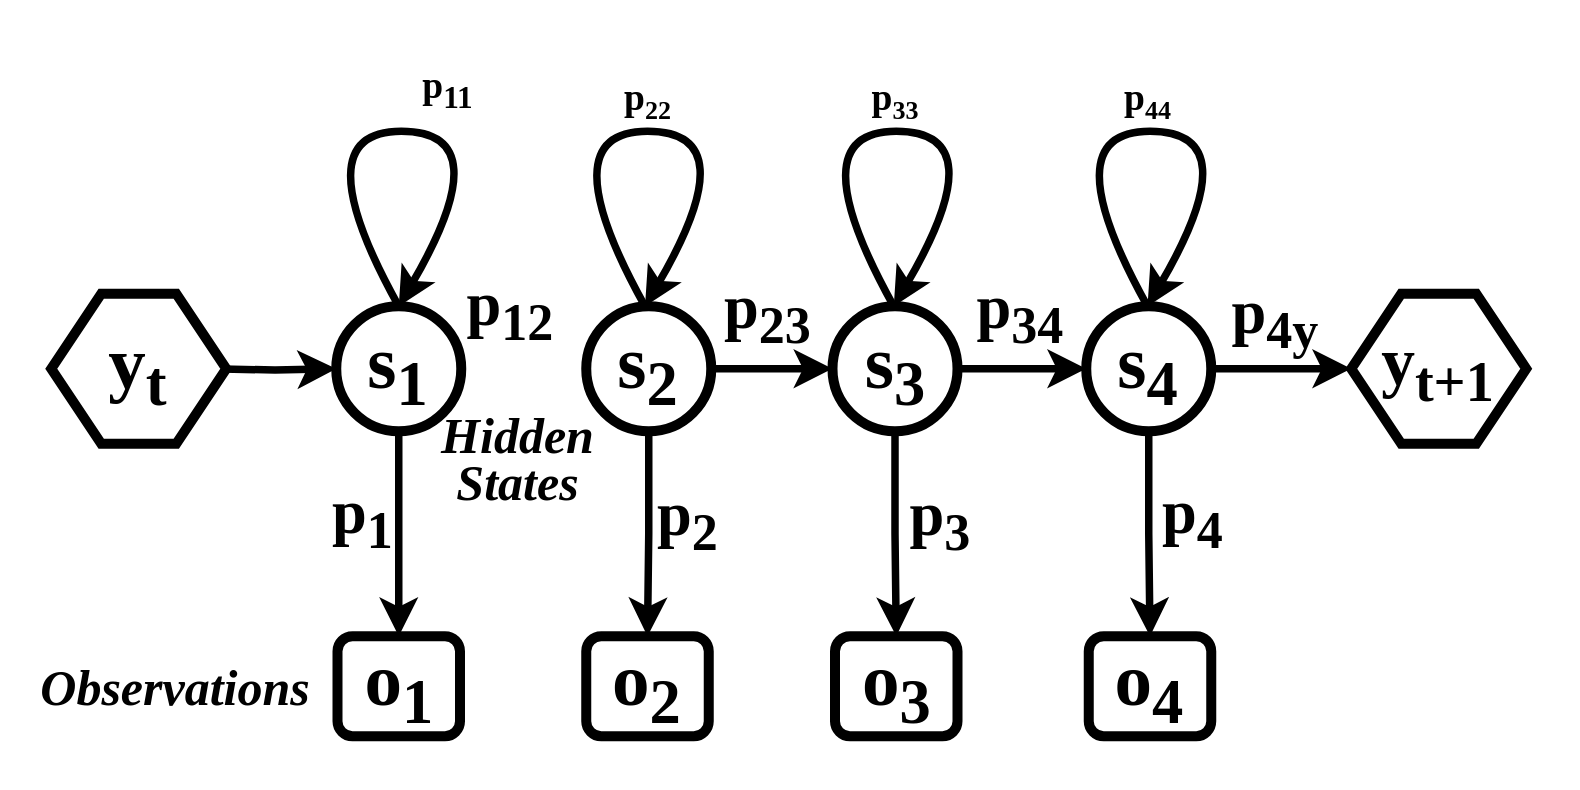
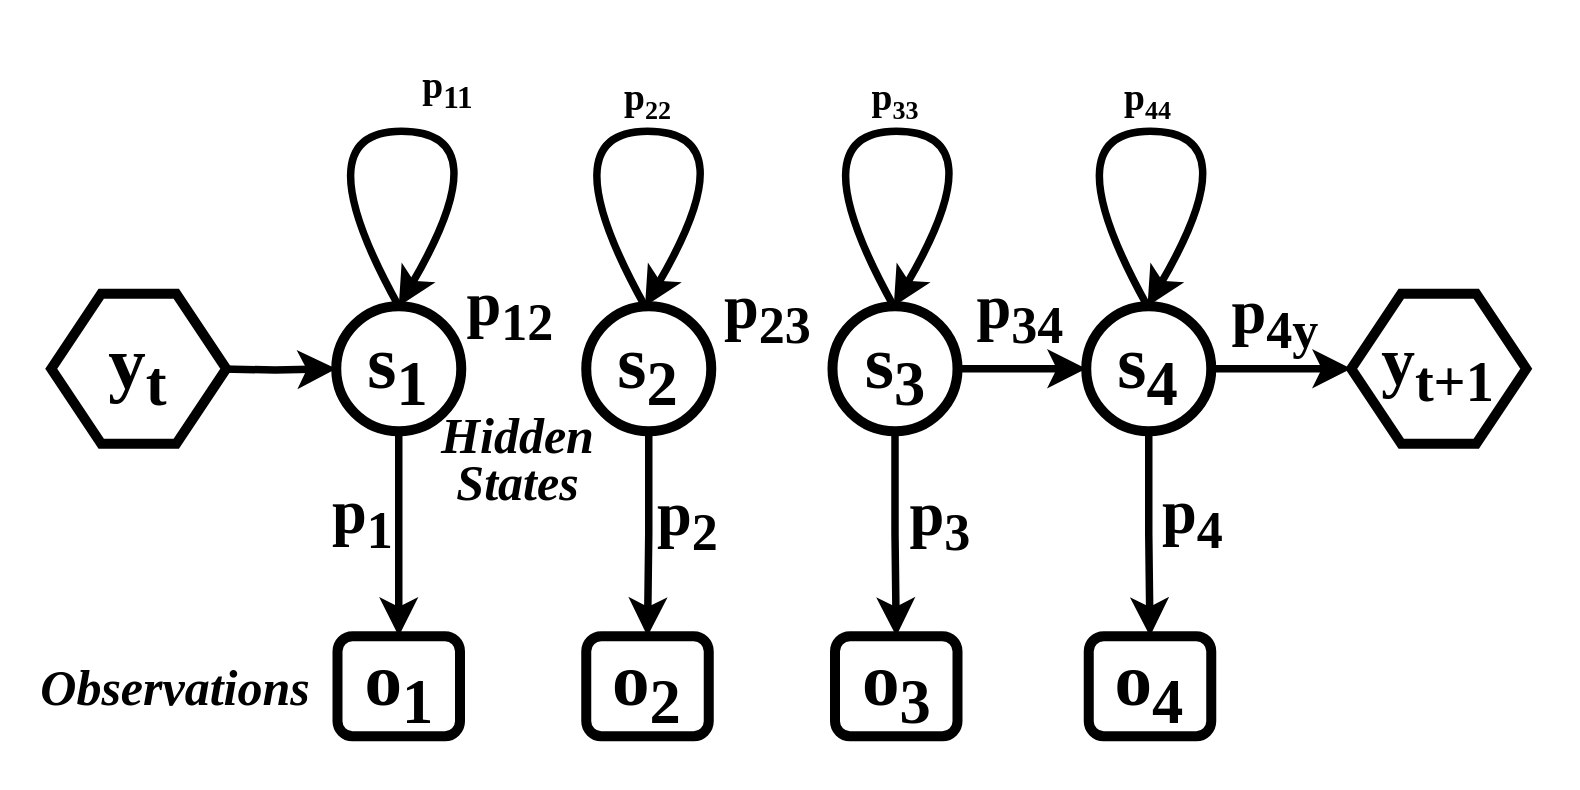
  <mxCell id="0" />
  <mxCell id="1" parent="0" />
  <mxCell id="2" style="edgeStyle=orthogonalEdgeStyle;rounded=0;orthogonalLoop=1;jettySize=auto;html=1;entryX=0;entryY=0.5;entryDx=0;entryDy=0;strokeWidth=3;" parent="1" target="4" edge="1"><mxGeometry relative="1" as="geometry"><mxPoint x="84" y="147" as="sourcePoint" /></mxGeometry></mxCell>
  <mxCell id="3" value="" style="edgeStyle=orthogonalEdgeStyle;rounded=0;orthogonalLoop=1;jettySize=auto;html=1;strokeWidth=3;" parent="1" source="4" target="14" edge="1"><mxGeometry relative="1" as="geometry" /></mxCell>
  <mxCell id="4" value="&lt;font style=&quot;font-size: 30px;&quot; face=&quot;Times New Roman&quot;&gt;&lt;b style=&quot;&quot;&gt;s&lt;sub style=&quot;&quot;&gt;1&lt;/sub&gt;&lt;/b&gt;&lt;/font&gt;" style="ellipse;whiteSpace=wrap;html=1;aspect=fixed;strokeWidth=4;" parent="1" vertex="1"><mxGeometry x="134" y="122" width="50" height="50" as="geometry" /></mxCell>
- <mxCell id="5" value="" style="edgeStyle=orthogonalEdgeStyle;rounded=0;orthogonalLoop=1;jettySize=auto;html=1;strokeWidth=3;" parent="1" source="7" target="10" edge="1"><mxGeometry relative="1" as="geometry" /></mxCell>
  <mxCell id="6" value="" style="edgeStyle=orthogonalEdgeStyle;rounded=0;orthogonalLoop=1;jettySize=auto;html=1;strokeWidth=3;" parent="1" source="7" target="15" edge="1"><mxGeometry relative="1" as="geometry" /></mxCell>
  <mxCell id="7" value="&lt;font style=&quot;font-size: 30px;&quot;&gt;&lt;b style=&quot;border-color: var(--border-color); font-family: &amp;quot;Times New Roman&amp;quot;;&quot;&gt;s&lt;/b&gt;&lt;b style=&quot;border-color: var(--border-color); font-family: &amp;quot;Times New Roman&amp;quot;;&quot;&gt;&lt;sub style=&quot;&quot;&gt;2&lt;/sub&gt;&lt;/b&gt;&lt;/font&gt;" style="ellipse;whiteSpace=wrap;html=1;aspect=fixed;strokeWidth=4;" parent="1" vertex="1"><mxGeometry x="234" y="122" width="50" height="50" as="geometry" /></mxCell>
  <mxCell id="8" value="" style="edgeStyle=orthogonalEdgeStyle;rounded=0;orthogonalLoop=1;jettySize=auto;html=1;strokeWidth=3;" parent="1" source="10" target="13" edge="1"><mxGeometry relative="1" as="geometry" /></mxCell>
  <mxCell id="9" value="" style="edgeStyle=orthogonalEdgeStyle;rounded=0;orthogonalLoop=1;jettySize=auto;html=1;strokeWidth=3;" parent="1" source="10" target="17" edge="1"><mxGeometry relative="1" as="geometry" /></mxCell>
  <mxCell id="10" value="&lt;font style=&quot;font-size: 30px;&quot;&gt;&lt;b style=&quot;border-color: var(--border-color); font-family: &amp;quot;Times New Roman&amp;quot;;&quot;&gt;s&lt;/b&gt;&lt;b style=&quot;border-color: var(--border-color); font-family: &amp;quot;Times New Roman&amp;quot;;&quot;&gt;&lt;sub style=&quot;&quot;&gt;3&lt;/sub&gt;&lt;/b&gt;&lt;/font&gt;" style="ellipse;whiteSpace=wrap;html=1;aspect=fixed;strokeWidth=4;" parent="1" vertex="1"><mxGeometry x="332.5" y="122" width="50" height="50" as="geometry" /></mxCell>
  <mxCell id="11" value="" style="edgeStyle=orthogonalEdgeStyle;rounded=0;orthogonalLoop=1;jettySize=auto;html=1;strokeWidth=3;" parent="1" source="13" target="16" edge="1"><mxGeometry relative="1" as="geometry" /></mxCell>
  <mxCell id="12" value="" style="edgeStyle=orthogonalEdgeStyle;rounded=0;orthogonalLoop=1;jettySize=auto;html=1;strokeWidth=3;" parent="1" source="13" target="19" edge="1"><mxGeometry relative="1" as="geometry" /></mxCell>
  <mxCell id="13" value="&lt;font style=&quot;font-size: 30px;&quot;&gt;&lt;b style=&quot;border-color: var(--border-color); font-family: &amp;quot;Times New Roman&amp;quot;;&quot;&gt;s&lt;/b&gt;&lt;b style=&quot;border-color: var(--border-color); font-family: &amp;quot;Times New Roman&amp;quot;;&quot;&gt;&lt;sub style=&quot;&quot;&gt;4&lt;/sub&gt;&lt;/b&gt;&lt;/font&gt;" style="ellipse;whiteSpace=wrap;html=1;aspect=fixed;strokeWidth=4;" parent="1" vertex="1"><mxGeometry x="434" y="122" width="50" height="50" as="geometry" /></mxCell>
  <mxCell id="14" value="&lt;font face=&quot;Times New Roman&quot;&gt;&lt;span style=&quot;font-size: 30px;&quot;&gt;&lt;b&gt;o&lt;sub&gt;1&lt;/sub&gt;&lt;/b&gt;&lt;/span&gt;&lt;/font&gt;" style="rounded=1;whiteSpace=wrap;html=1;strokeWidth=4;" parent="1" vertex="1"><mxGeometry x="134.5" y="254" width="49" height="40" as="geometry" /></mxCell>
  <mxCell id="15" value="&lt;font style=&quot;font-size: 30px;&quot;&gt;&lt;b style=&quot;border-color: var(--border-color); font-family: &amp;quot;Times New Roman&amp;quot;;&quot;&gt;o&lt;/b&gt;&lt;b style=&quot;border-color: var(--border-color); font-family: &amp;quot;Times New Roman&amp;quot;;&quot;&gt;&lt;sub style=&quot;&quot;&gt;2&lt;/sub&gt;&lt;/b&gt;&lt;/font&gt;" style="rounded=1;whiteSpace=wrap;html=1;strokeWidth=4;" parent="1" vertex="1"><mxGeometry x="234" y="254" width="49" height="40" as="geometry" /></mxCell>
  <mxCell id="16" value="&lt;font style=&quot;font-size: 30px;&quot;&gt;&lt;b style=&quot;border-color: var(--border-color); font-family: &amp;quot;Times New Roman&amp;quot;;&quot;&gt;o&lt;/b&gt;&lt;b style=&quot;border-color: var(--border-color); font-family: &amp;quot;Times New Roman&amp;quot;;&quot;&gt;&lt;sub style=&quot;&quot;&gt;4&lt;/sub&gt;&lt;/b&gt;&lt;/font&gt;" style="rounded=1;whiteSpace=wrap;html=1;strokeWidth=4;" parent="1" vertex="1"><mxGeometry x="435" y="254" width="49" height="40" as="geometry" /></mxCell>
  <mxCell id="17" value="&lt;font style=&quot;font-size: 30px;&quot;&gt;&lt;b style=&quot;border-color: var(--border-color); font-family: &amp;quot;Times New Roman&amp;quot;;&quot;&gt;o&lt;/b&gt;&lt;b style=&quot;border-color: var(--border-color); font-family: &amp;quot;Times New Roman&amp;quot;;&quot;&gt;&lt;sub style=&quot;&quot;&gt;3&lt;/sub&gt;&lt;/b&gt;&lt;/font&gt;" style="rounded=1;whiteSpace=wrap;html=1;strokeWidth=4;" parent="1" vertex="1"><mxGeometry x="333.5" y="254" width="49" height="40" as="geometry" /></mxCell>
  <mxCell id="18" value="&lt;font style=&quot;font-size: 30px;&quot; face=&quot;Times New Roman&quot;&gt;&lt;b style=&quot;&quot;&gt;y&lt;sub style=&quot;&quot;&gt;t&lt;/sub&gt;&lt;/b&gt;&lt;/font&gt;" style="shape=hexagon;perimeter=hexagonPerimeter2;whiteSpace=wrap;html=1;fixedSize=1;strokeWidth=4;" parent="1" vertex="1"><mxGeometry x="20" y="117" width="70" height="60" as="geometry" /></mxCell>
  <mxCell id="19" value="&lt;b style=&quot;border-color: var(--border-color); font-family: &amp;quot;Times New Roman&amp;quot;; font-size: 27px;&quot;&gt;y&lt;sub style=&quot;border-color: var(--border-color);&quot;&gt;t+1&lt;/sub&gt;&lt;/b&gt;" style="shape=hexagon;perimeter=hexagonPerimeter2;whiteSpace=wrap;html=1;fixedSize=1;strokeWidth=4;" parent="1" vertex="1"><mxGeometry x="540" y="117" width="70" height="60" as="geometry" /></mxCell>
  <mxCell id="20" value="" style="endArrow=classic;html=1;exitX=0.5;exitY=0;exitDx=0;exitDy=0;entryX=0.5;entryY=0;entryDx=0;entryDy=0;curved=1;strokeWidth=3;" parent="1" source="4" target="4" edge="1"><mxGeometry width="50" height="50" relative="1" as="geometry"><mxPoint x="150" y="82" as="sourcePoint" /><mxPoint x="280" y="42" as="targetPoint" /><Array as="points"><mxPoint x="120" y="52" /><mxPoint x="200" y="52" /></Array></mxGeometry></mxCell>
  <mxCell id="21" value="" style="endArrow=classic;html=1;exitX=0.5;exitY=0;exitDx=0;exitDy=0;entryX=0.5;entryY=0;entryDx=0;entryDy=0;curved=1;strokeWidth=3;" parent="1" edge="1"><mxGeometry width="50" height="50" relative="1" as="geometry"><mxPoint x="257.5" y="122" as="sourcePoint" /><mxPoint x="257.5" y="122" as="targetPoint" /><Array as="points"><mxPoint x="218.5" y="52" /><mxPoint x="298.5" y="52" /></Array></mxGeometry></mxCell>
  <mxCell id="22" value="" style="endArrow=classic;html=1;exitX=0.5;exitY=0;exitDx=0;exitDy=0;entryX=0.5;entryY=0;entryDx=0;entryDy=0;curved=1;strokeWidth=3;" parent="1" edge="1"><mxGeometry width="50" height="50" relative="1" as="geometry"><mxPoint x="357" y="122" as="sourcePoint" /><mxPoint x="357" y="122" as="targetPoint" /><Array as="points"><mxPoint x="318" y="52" /><mxPoint x="398" y="52" /></Array></mxGeometry></mxCell>
  <mxCell id="23" value="" style="endArrow=classic;html=1;exitX=0.5;exitY=0;exitDx=0;exitDy=0;entryX=0.5;entryY=0;entryDx=0;entryDy=0;curved=1;strokeWidth=3;" parent="1" edge="1"><mxGeometry width="50" height="50" relative="1" as="geometry"><mxPoint x="458.5" y="122" as="sourcePoint" /><mxPoint x="458.5" y="122" as="targetPoint" /><Array as="points"><mxPoint x="419.5" y="52" /><mxPoint x="499.5" y="52" /></Array></mxGeometry></mxCell>
  <mxCell id="24" value="&lt;font face=&quot;Times New Roman&quot;&gt;&lt;span style=&quot;font-size: 15px;&quot;&gt;&lt;b&gt;p&lt;sub&gt;11&lt;/sub&gt;&lt;/b&gt;&lt;/span&gt;&lt;/font&gt;" style="text;html=1;strokeColor=none;fillColor=none;align=center;verticalAlign=middle;whiteSpace=wrap;rounded=0;" parent="1" vertex="1"><mxGeometry x="149" y="20" width="60" height="30" as="geometry" /></mxCell>
  <mxCell id="25" value="&lt;font face=&quot;Times New Roman&quot;&gt;&lt;b style=&quot;&quot;&gt;&lt;span style=&quot;font-size: 15px;&quot;&gt;p&lt;/span&gt;&lt;span style=&quot;font-size: 12.5px;&quot;&gt;&lt;sub&gt;22&lt;/sub&gt;&lt;/span&gt;&lt;/b&gt;&lt;/font&gt;" style="text;html=1;strokeColor=none;fillColor=none;align=center;verticalAlign=middle;whiteSpace=wrap;rounded=0;" parent="1" vertex="1"><mxGeometry x="228.5" y="25" width="60" height="30" as="geometry" /></mxCell>
  <mxCell id="26" value="&lt;font face=&quot;Times New Roman&quot;&gt;&lt;b style=&quot;&quot;&gt;&lt;span style=&quot;font-size: 15px;&quot;&gt;p&lt;/span&gt;&lt;span style=&quot;font-size: 12.5px;&quot;&gt;&lt;sub&gt;33&lt;/sub&gt;&lt;/span&gt;&lt;/b&gt;&lt;/font&gt;" style="text;html=1;strokeColor=none;fillColor=none;align=center;verticalAlign=middle;whiteSpace=wrap;rounded=0;" parent="1" vertex="1"><mxGeometry x="328" y="25" width="60" height="30" as="geometry" /></mxCell>
  <mxCell id="27" value="&lt;font face=&quot;Times New Roman&quot;&gt;&lt;b style=&quot;&quot;&gt;&lt;span style=&quot;font-size: 15px;&quot;&gt;p&lt;/span&gt;&lt;span style=&quot;font-size: 12.5px;&quot;&gt;&lt;sub&gt;44&lt;/sub&gt;&lt;/span&gt;&lt;/b&gt;&lt;/font&gt;" style="text;html=1;strokeColor=none;fillColor=none;align=center;verticalAlign=middle;whiteSpace=wrap;rounded=0;" parent="1" vertex="1"><mxGeometry x="429" y="25" width="60" height="30" as="geometry" /></mxCell>
  <mxCell id="28" value="&lt;font face=&quot;Times New Roman&quot;&gt;&lt;span style=&quot;font-size: 25px;&quot;&gt;&lt;b&gt;p&lt;sub&gt;12&lt;/sub&gt;&lt;/b&gt;&lt;/span&gt;&lt;/font&gt;" style="text;html=1;strokeColor=none;fillColor=none;align=center;verticalAlign=middle;whiteSpace=wrap;rounded=0;" parent="1" vertex="1"><mxGeometry x="174" y="109" width="60" height="30" as="geometry" /></mxCell>
  <mxCell id="29" value="&lt;font face=&quot;Times New Roman&quot;&gt;&lt;span style=&quot;font-size: 25px;&quot;&gt;&lt;b&gt;p&lt;sub&gt;4y&lt;/sub&gt;&lt;/b&gt;&lt;/span&gt;&lt;/font&gt;" style="text;html=1;strokeColor=none;fillColor=none;align=center;verticalAlign=middle;whiteSpace=wrap;rounded=0;" parent="1" vertex="1"><mxGeometry x="480" y="112" width="60" height="30" as="geometry" /></mxCell>
  <mxCell id="30" value="&lt;font style=&quot;font-size: 25px;&quot; face=&quot;Times New Roman&quot;&gt;&lt;b style=&quot;&quot;&gt;&lt;span style=&quot;&quot;&gt;p&lt;/span&gt;&lt;span style=&quot;&quot;&gt;&lt;sub&gt;34&lt;/sub&gt;&lt;/span&gt;&lt;/b&gt;&lt;/font&gt;" style="text;html=1;strokeColor=none;fillColor=none;align=center;verticalAlign=middle;whiteSpace=wrap;rounded=0;" parent="1" vertex="1"><mxGeometry x="378" y="110" width="60" height="30" as="geometry" /></mxCell>
  <mxCell id="31" value="&lt;font face=&quot;Times New Roman&quot;&gt;&lt;b style=&quot;font-size: 25px;&quot;&gt;&lt;span style=&quot;&quot;&gt;p&lt;sub&gt;23&lt;/sub&gt;&lt;/span&gt;&lt;/b&gt;&lt;/font&gt;" style="text;html=1;strokeColor=none;fillColor=none;align=center;verticalAlign=middle;whiteSpace=wrap;rounded=0;" parent="1" vertex="1"><mxGeometry x="277" y="110" width="60" height="30" as="geometry" /></mxCell>
  <mxCell id="32" value="&lt;font face=&quot;Times New Roman&quot;&gt;&lt;span style=&quot;font-size: 25px;&quot;&gt;&lt;b&gt;p&lt;sub&gt;1&lt;/sub&gt;&lt;/b&gt;&lt;/span&gt;&lt;/font&gt;" style="text;html=1;strokeColor=none;fillColor=none;align=center;verticalAlign=middle;whiteSpace=wrap;rounded=0;" parent="1" vertex="1"><mxGeometry x="115" y="192" width="60" height="30" as="geometry" /></mxCell>
  <mxCell id="33" value="&lt;font style=&quot;font-size: 25px;&quot; face=&quot;Times New Roman&quot;&gt;&lt;b style=&quot;&quot;&gt;&lt;span style=&quot;&quot;&gt;p&lt;/span&gt;&lt;span style=&quot;&quot;&gt;&lt;sub&gt;2&lt;/sub&gt;&lt;/span&gt;&lt;/b&gt;&lt;/font&gt;" style="text;html=1;strokeColor=none;fillColor=none;align=center;verticalAlign=middle;whiteSpace=wrap;rounded=0;" parent="1" vertex="1"><mxGeometry x="245" y="193" width="60" height="30" as="geometry" /></mxCell>
  <mxCell id="34" value="&lt;font style=&quot;font-size: 25px;&quot; face=&quot;Times New Roman&quot;&gt;&lt;b style=&quot;&quot;&gt;&lt;span style=&quot;&quot;&gt;p&lt;/span&gt;&lt;span style=&quot;&quot;&gt;&lt;sub&gt;3&lt;/sub&gt;&lt;/span&gt;&lt;/b&gt;&lt;/font&gt;" style="text;html=1;strokeColor=none;fillColor=none;align=center;verticalAlign=middle;whiteSpace=wrap;rounded=0;" parent="1" vertex="1"><mxGeometry x="346" y="193" width="60" height="30" as="geometry" /></mxCell>
  <mxCell id="35" value="&lt;font style=&quot;font-size: 25px;&quot; face=&quot;Times New Roman&quot;&gt;&lt;b style=&quot;&quot;&gt;&lt;span style=&quot;&quot;&gt;p&lt;/span&gt;&lt;span style=&quot;&quot;&gt;&lt;sub&gt;4&lt;/sub&gt;&lt;/span&gt;&lt;/b&gt;&lt;/font&gt;" style="text;html=1;strokeColor=none;fillColor=none;align=center;verticalAlign=middle;whiteSpace=wrap;rounded=0;" parent="1" vertex="1"><mxGeometry x="446.5" y="192" width="60" height="30" as="geometry" /></mxCell>
  <mxCell id="36" value="&lt;font size=&quot;1&quot; style=&quot;&quot; face=&quot;Times New Roman&quot;&gt;&lt;i style=&quot;font-size: 20px;&quot;&gt;Observations&lt;/i&gt;&lt;/font&gt;" style="text;html=1;strokeColor=none;fillColor=none;align=center;verticalAlign=middle;whiteSpace=wrap;rounded=0;fontStyle=1" parent="1" vertex="1"><mxGeometry x="40" y="259" width="60" height="30" as="geometry" /></mxCell>
  <mxCell id="37" value="&lt;p style=&quot;line-height: 120%;&quot;&gt;&lt;font size=&quot;1&quot; style=&quot;&quot; face=&quot;Times New Roman&quot;&gt;&lt;i style=&quot;font-size: 20px;&quot;&gt;Hidden States&lt;/i&gt;&lt;/font&gt;&lt;/p&gt;" style="text;html=1;strokeColor=none;fillColor=none;align=center;verticalAlign=middle;whiteSpace=wrap;rounded=0;fontStyle=1;strokeWidth=6;" parent="1" vertex="1"><mxGeometry x="177" y="170" width="60" height="30" as="geometry" /></mxCell>
